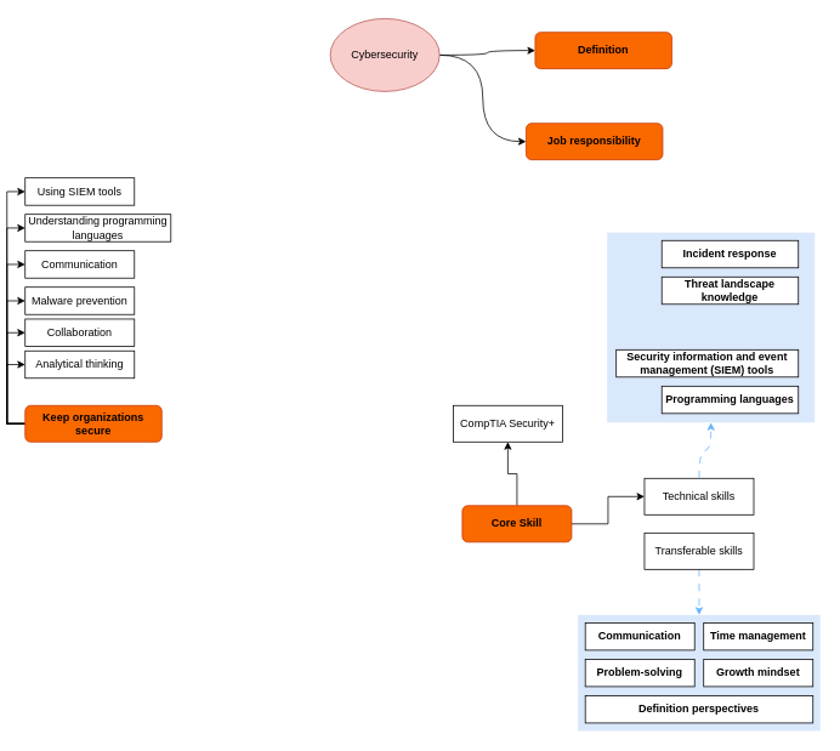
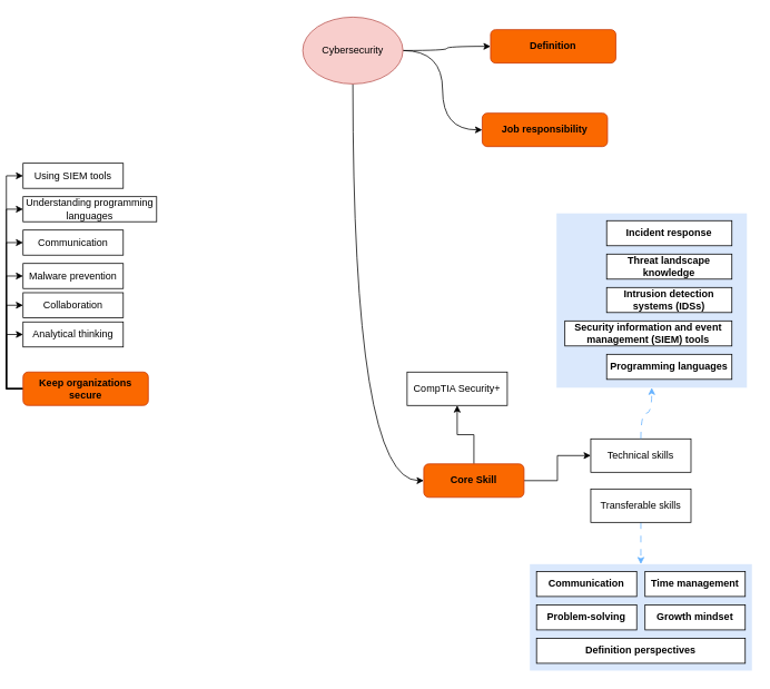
  <mxCell id="0" />
  <mxCell id="1" parent="0" />
  <mxCell id="2" value="" style="group" vertex="1" connectable="0" parent="1"><mxGeometry x="659" y="265" width="226" height="200" as="geometry" /></mxCell>
  <mxCell id="3" value="" style="group" vertex="1" connectable="0" parent="2"><mxGeometry y="-10" width="228" height="208.75" as="geometry" /></mxCell>
  <mxCell id="4" value="" style="rounded=0;whiteSpace=wrap;html=1;fillColor=#dae8fc;strokeColor=none;" vertex="1" parent="3"><mxGeometry width="228" height="208.75" as="geometry" /></mxCell>
  <mxCell id="5" value="&lt;span&gt;&lt;strong&gt;&lt;span&gt;Programming languages&lt;/span&gt;&lt;/strong&gt;&lt;/span&gt;" style="whiteSpace=wrap;html=1;rounded=0;" vertex="1" parent="3"><mxGeometry x="60" y="168.75" width="150" height="30" as="geometry" /></mxCell>
  <mxCell id="6" value="&lt;span&gt;&lt;strong&gt;&lt;span&gt;Security information and event management (SIEM) tools&lt;/span&gt;&lt;/strong&gt;&lt;/span&gt;" style="whiteSpace=wrap;html=1;rounded=0;" vertex="1" parent="3"><mxGeometry x="10" y="128.75" width="200" height="30" as="geometry" /></mxCell>
+ <mxCell id="7" value="&lt;span&gt;&lt;strong&gt;&lt;span&gt;Intrusion detection systems (IDSs)&lt;/span&gt;&lt;/strong&gt;&lt;/span&gt;" style="whiteSpace=wrap;html=1;rounded=0;" vertex="1" parent="3"><mxGeometry x="60" y="88.75" width="150" height="30" as="geometry" /></mxCell>
  <mxCell id="8" value="&lt;span&gt;&lt;strong&gt;&lt;span&gt;Threat landscape knowledge&lt;/span&gt;&lt;/strong&gt;&lt;/span&gt;" style="whiteSpace=wrap;html=1;rounded=0;" vertex="1" parent="3"><mxGeometry x="60" y="48.75" width="150" height="30" as="geometry" /></mxCell>
  <mxCell id="9" value="&lt;span&gt;&lt;strong&gt;&lt;span&gt;Incident response&lt;/span&gt;&lt;/strong&gt;&lt;/span&gt;" style="whiteSpace=wrap;html=1;rounded=0;" vertex="1" parent="3"><mxGeometry x="60" y="8.75" width="150" height="30" as="geometry" /></mxCell>
  <mxCell id="10" style="edgeStyle=orthogonalEdgeStyle;rounded=0;orthogonalLoop=1;jettySize=auto;html=1;entryX=0;entryY=0.5;entryDx=0;entryDy=0;" edge="1" parent="1" source="12" target="23"><mxGeometry relative="1" as="geometry" /></mxCell>
  <mxCell id="11" style="edgeStyle=orthogonalEdgeStyle;rounded=0;orthogonalLoop=1;jettySize=auto;html=1;entryX=0.5;entryY=1;entryDx=0;entryDy=0;" edge="1" parent="1" source="12" target="25"><mxGeometry relative="1" as="geometry" /></mxCell>
  <mxCell id="12" value="Core Skill" style="rounded=1;whiteSpace=wrap;html=1;fontStyle=1;fillColor=#fa6800;fontColor=#000000;strokeColor=#C73500;" vertex="1" parent="1"><mxGeometry x="500" y="555" width="120" height="40" as="geometry" /></mxCell>
  <mxCell id="13" style="edgeStyle=orthogonalEdgeStyle;rounded=0;orthogonalLoop=1;jettySize=auto;html=1;entryX=0.5;entryY=0;entryDx=0;entryDy=0;curved=1;strokeColor=#66B2FF;dashed=1;dashPattern=8 8;" edge="1" parent="1" source="14" target="16"><mxGeometry relative="1" as="geometry" /></mxCell>
  <mxCell id="14" value="Transferable skills" style="rounded=0;whiteSpace=wrap;html=1;" vertex="1" parent="1"><mxGeometry x="700" y="585" width="120" height="40" as="geometry" /></mxCell>
  <mxCell id="15" value="" style="group" vertex="1" connectable="0" parent="1"><mxGeometry x="627" y="675" width="266" height="127.5" as="geometry" /></mxCell>
  <mxCell id="16" value="" style="rounded=0;whiteSpace=wrap;html=1;fillColor=#dae8fc;strokeColor=none;" vertex="1" parent="15"><mxGeometry width="266" height="127.5" as="geometry" /></mxCell>
  <mxCell id="17" value="" style="group" vertex="1" connectable="0" parent="15"><mxGeometry x="8" y="8.75" width="250" height="110" as="geometry" /></mxCell>
  <mxCell id="18" value="&lt;span&gt;&lt;strong&gt;&lt;span&gt;Communication&lt;/span&gt;&lt;/strong&gt;&lt;/span&gt;" style="whiteSpace=wrap;html=1;rounded=0;" vertex="1" parent="17"><mxGeometry width="120" height="30" as="geometry" /></mxCell>
  <mxCell id="19" value="&lt;span&gt;&lt;strong&gt;&lt;span&gt;Problem-solving&lt;/span&gt;&lt;/strong&gt;&lt;/span&gt;" style="whiteSpace=wrap;html=1;rounded=0;" vertex="1" parent="17"><mxGeometry y="40" width="120" height="30" as="geometry" /></mxCell>
  <mxCell id="20" value="&lt;span&gt;&lt;strong&gt;&lt;span&gt;Time management&lt;/span&gt;&lt;/strong&gt;&lt;/span&gt;" style="whiteSpace=wrap;html=1;rounded=0;" vertex="1" parent="17"><mxGeometry x="130" width="120" height="30" as="geometry" /></mxCell>
  <mxCell id="21" value="&lt;span&gt;&lt;strong&gt;&lt;span&gt;Growth mindset&lt;/span&gt;&lt;/strong&gt;&lt;/span&gt;" style="whiteSpace=wrap;html=1;rounded=0;" vertex="1" parent="17"><mxGeometry x="130" y="40" width="120" height="30" as="geometry" /></mxCell>
  <mxCell id="22" value="&lt;span&gt;&lt;strong&gt;&lt;span&gt;Definition perspectives&lt;/span&gt;&lt;/strong&gt;&lt;/span&gt;" style="whiteSpace=wrap;html=1;rounded=0;" vertex="1" parent="17"><mxGeometry y="80" width="250" height="30" as="geometry" /></mxCell>
  <mxCell id="23" value="Technical skills" style="rounded=0;whiteSpace=wrap;html=1;" vertex="1" parent="1"><mxGeometry x="700" y="525" width="120" height="40" as="geometry" /></mxCell>
  <mxCell id="24" style="edgeStyle=orthogonalEdgeStyle;rounded=0;orthogonalLoop=1;jettySize=auto;html=1;entryX=0.5;entryY=1;entryDx=0;entryDy=0;curved=1;strokeColor=#66B2FF;dashed=1;dashPattern=8 8;exitX=0.5;exitY=0;exitDx=0;exitDy=0;" edge="1" parent="1" source="23" target="4"><mxGeometry relative="1" as="geometry"><mxPoint x="770" y="635" as="sourcePoint" /><mxPoint x="770" y="685" as="targetPoint" /></mxGeometry></mxCell>
- <mxCell id="25" value="CompTIA Security+" style="rounded=0;whiteSpace=wrap;html=1;" vertex="1" parent="1"><mxGeometry x="490" y="445" width="120" height="40" as="geometry" /></mxCell>
+ <mxCell id="25" value="CompTIA Security+" style="rounded=0;whiteSpace=wrap;html=1;" vertex="1" parent="1"><mxGeometry x="480" y="445" width="120" height="40" as="geometry" /></mxCell>
  <mxCell id="26" value="" style="edgeStyle=orthogonalEdgeStyle;rounded=0;orthogonalLoop=1;jettySize=auto;html=1;entryX=0;entryY=0.5;entryDx=0;entryDy=0;exitX=0;exitY=0.5;exitDx=0;exitDy=0;" edge="1" parent="1" source="32" target="33"><mxGeometry relative="1" as="geometry"><mxPoint x="0" y="385" as="targetPoint" /></mxGeometry></mxCell>
  <mxCell id="27" style="edgeStyle=orthogonalEdgeStyle;rounded=0;orthogonalLoop=1;jettySize=auto;html=1;exitX=0;exitY=0.5;exitDx=0;exitDy=0;entryX=0;entryY=0.5;entryDx=0;entryDy=0;" edge="1" parent="1" source="32" target="34"><mxGeometry relative="1" as="geometry" /></mxCell>
  <mxCell id="28" style="edgeStyle=orthogonalEdgeStyle;rounded=0;orthogonalLoop=1;jettySize=auto;html=1;exitX=0;exitY=0.5;exitDx=0;exitDy=0;entryX=0;entryY=0.5;entryDx=0;entryDy=0;" edge="1" parent="1" source="32" target="35"><mxGeometry relative="1" as="geometry" /></mxCell>
  <mxCell id="29" style="edgeStyle=orthogonalEdgeStyle;rounded=0;orthogonalLoop=1;jettySize=auto;html=1;exitX=0;exitY=0.5;exitDx=0;exitDy=0;entryX=0;entryY=0.5;entryDx=0;entryDy=0;" edge="1" parent="1" source="32" target="36"><mxGeometry relative="1" as="geometry" /></mxCell>
  <mxCell id="30" style="edgeStyle=orthogonalEdgeStyle;rounded=0;orthogonalLoop=1;jettySize=auto;html=1;exitX=0;exitY=0.5;exitDx=0;exitDy=0;entryX=0;entryY=0.5;entryDx=0;entryDy=0;" edge="1" parent="1" source="32" target="37"><mxGeometry relative="1" as="geometry" /></mxCell>
  <mxCell id="31" style="edgeStyle=orthogonalEdgeStyle;rounded=0;orthogonalLoop=1;jettySize=auto;html=1;exitX=0;exitY=0.5;exitDx=0;exitDy=0;entryX=0;entryY=0.5;entryDx=0;entryDy=0;" edge="1" parent="1" source="32" target="38"><mxGeometry relative="1" as="geometry" /></mxCell>
  <mxCell id="32" value="Keep organizations secure" style="rounded=1;whiteSpace=wrap;html=1;fontStyle=1;fillColor=#fa6800;fontColor=#000000;strokeColor=#C73500;" vertex="1" parent="1"><mxGeometry x="20" y="445" width="150" height="40" as="geometry" /></mxCell>
  <mxCell id="33" value="&lt;h6 style=&quot;font-size: 9px;&quot;&gt;&lt;font style=&quot;font-size: 12px;&quot;&gt;&lt;span style=&quot;font-weight: normal;&quot;&gt;Analytical thinking&lt;/span&gt;&lt;/font&gt;&lt;/h6&gt;" style="rounded=0;whiteSpace=wrap;html=1;fontStyle=1" vertex="1" parent="1"><mxGeometry x="20" y="385" width="120" height="30" as="geometry" /></mxCell>
  <mxCell id="34" value="Collaboration" style="rounded=0;whiteSpace=wrap;html=1;" vertex="1" parent="1"><mxGeometry x="20" y="350" width="120" height="30" as="geometry" /></mxCell>
  <mxCell id="35" value="Malware prevention" style="rounded=0;whiteSpace=wrap;html=1;" vertex="1" parent="1"><mxGeometry x="20" y="315" width="120" height="30" as="geometry" /></mxCell>
  <mxCell id="36" value="Communication" style="rounded=0;whiteSpace=wrap;html=1;" vertex="1" parent="1"><mxGeometry x="20" y="275" width="120" height="30" as="geometry" /></mxCell>
  <mxCell id="37" value="Understanding programming languages" style="rounded=0;whiteSpace=wrap;html=1;" vertex="1" parent="1"><mxGeometry x="20" y="235" width="160" height="30" as="geometry" /></mxCell>
  <mxCell id="38" value="Using SIEM tools" style="rounded=0;whiteSpace=wrap;html=1;" vertex="1" parent="1"><mxGeometry x="20" y="195" width="120" height="30" as="geometry" /></mxCell>
  <mxCell id="39" style="edgeStyle=orthogonalEdgeStyle;rounded=0;orthogonalLoop=1;jettySize=auto;html=1;entryX=0;entryY=0.5;entryDx=0;entryDy=0;curved=1;" edge="1" parent="1" source="42" target="43"><mxGeometry relative="1" as="geometry" /></mxCell>
  <mxCell id="40" style="edgeStyle=orthogonalEdgeStyle;rounded=0;orthogonalLoop=1;jettySize=auto;html=1;entryX=0;entryY=0.5;entryDx=0;entryDy=0;curved=1;" edge="1" parent="1" source="42" target="44"><mxGeometry relative="1" as="geometry" /></mxCell>
+ <mxCell id="41" style="edgeStyle=orthogonalEdgeStyle;rounded=0;orthogonalLoop=1;jettySize=auto;html=1;entryX=0;entryY=0.5;entryDx=0;entryDy=0;curved=1;exitX=0.5;exitY=1;exitDx=0;exitDy=0;" edge="1" parent="1" source="42" target="12"><mxGeometry relative="1" as="geometry" /></mxCell>
  <mxCell id="42" value="Cybersecurity" style="ellipse;whiteSpace=wrap;html=1;fillColor=#f8cecc;strokeColor=#b85450;" vertex="1" parent="1"><mxGeometry x="355" y="20" width="120" height="80" as="geometry" /></mxCell>
  <mxCell id="43" value="Definition" style="rounded=1;whiteSpace=wrap;html=1;fontStyle=1;fillColor=#fa6800;fontColor=#000000;strokeColor=#C73500;" vertex="1" parent="1"><mxGeometry x="580" y="35" width="150" height="40" as="geometry" /></mxCell>
  <mxCell id="44" value="Job responsibility" style="rounded=1;whiteSpace=wrap;html=1;fontStyle=1;fillColor=#fa6800;fontColor=#000000;strokeColor=#C73500;" vertex="1" parent="1"><mxGeometry x="570" y="135" width="150" height="40" as="geometry" /></mxCell>
